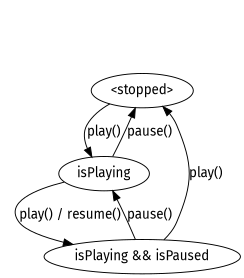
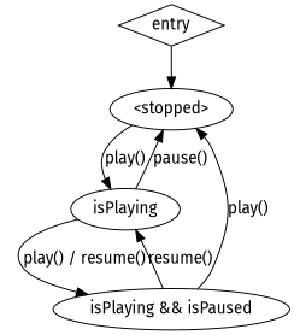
  strict digraph {
    fontname="Fira Sans"
    node [fontname="Fira Sans"]
    edge [fontname="Fira Sans"]
+   entry [labe="<entry>" shape=diamond]
    n2 [label="<stopped>"]
    n3 [label=isPlaying]
    n4 [label="isPlaying && isPaused"]
+   entry -> n2
    n2 -> n3 [label="play()"]
    n3 -> n2 [label="pause()"]
    n3 -> n4 [label="play() / resume()"]
    n4 -> n2 [label="play()"]
-   n4 -> n3 [label="pause()"]
+   n4 -> n3 [label="resume()"]
  }
